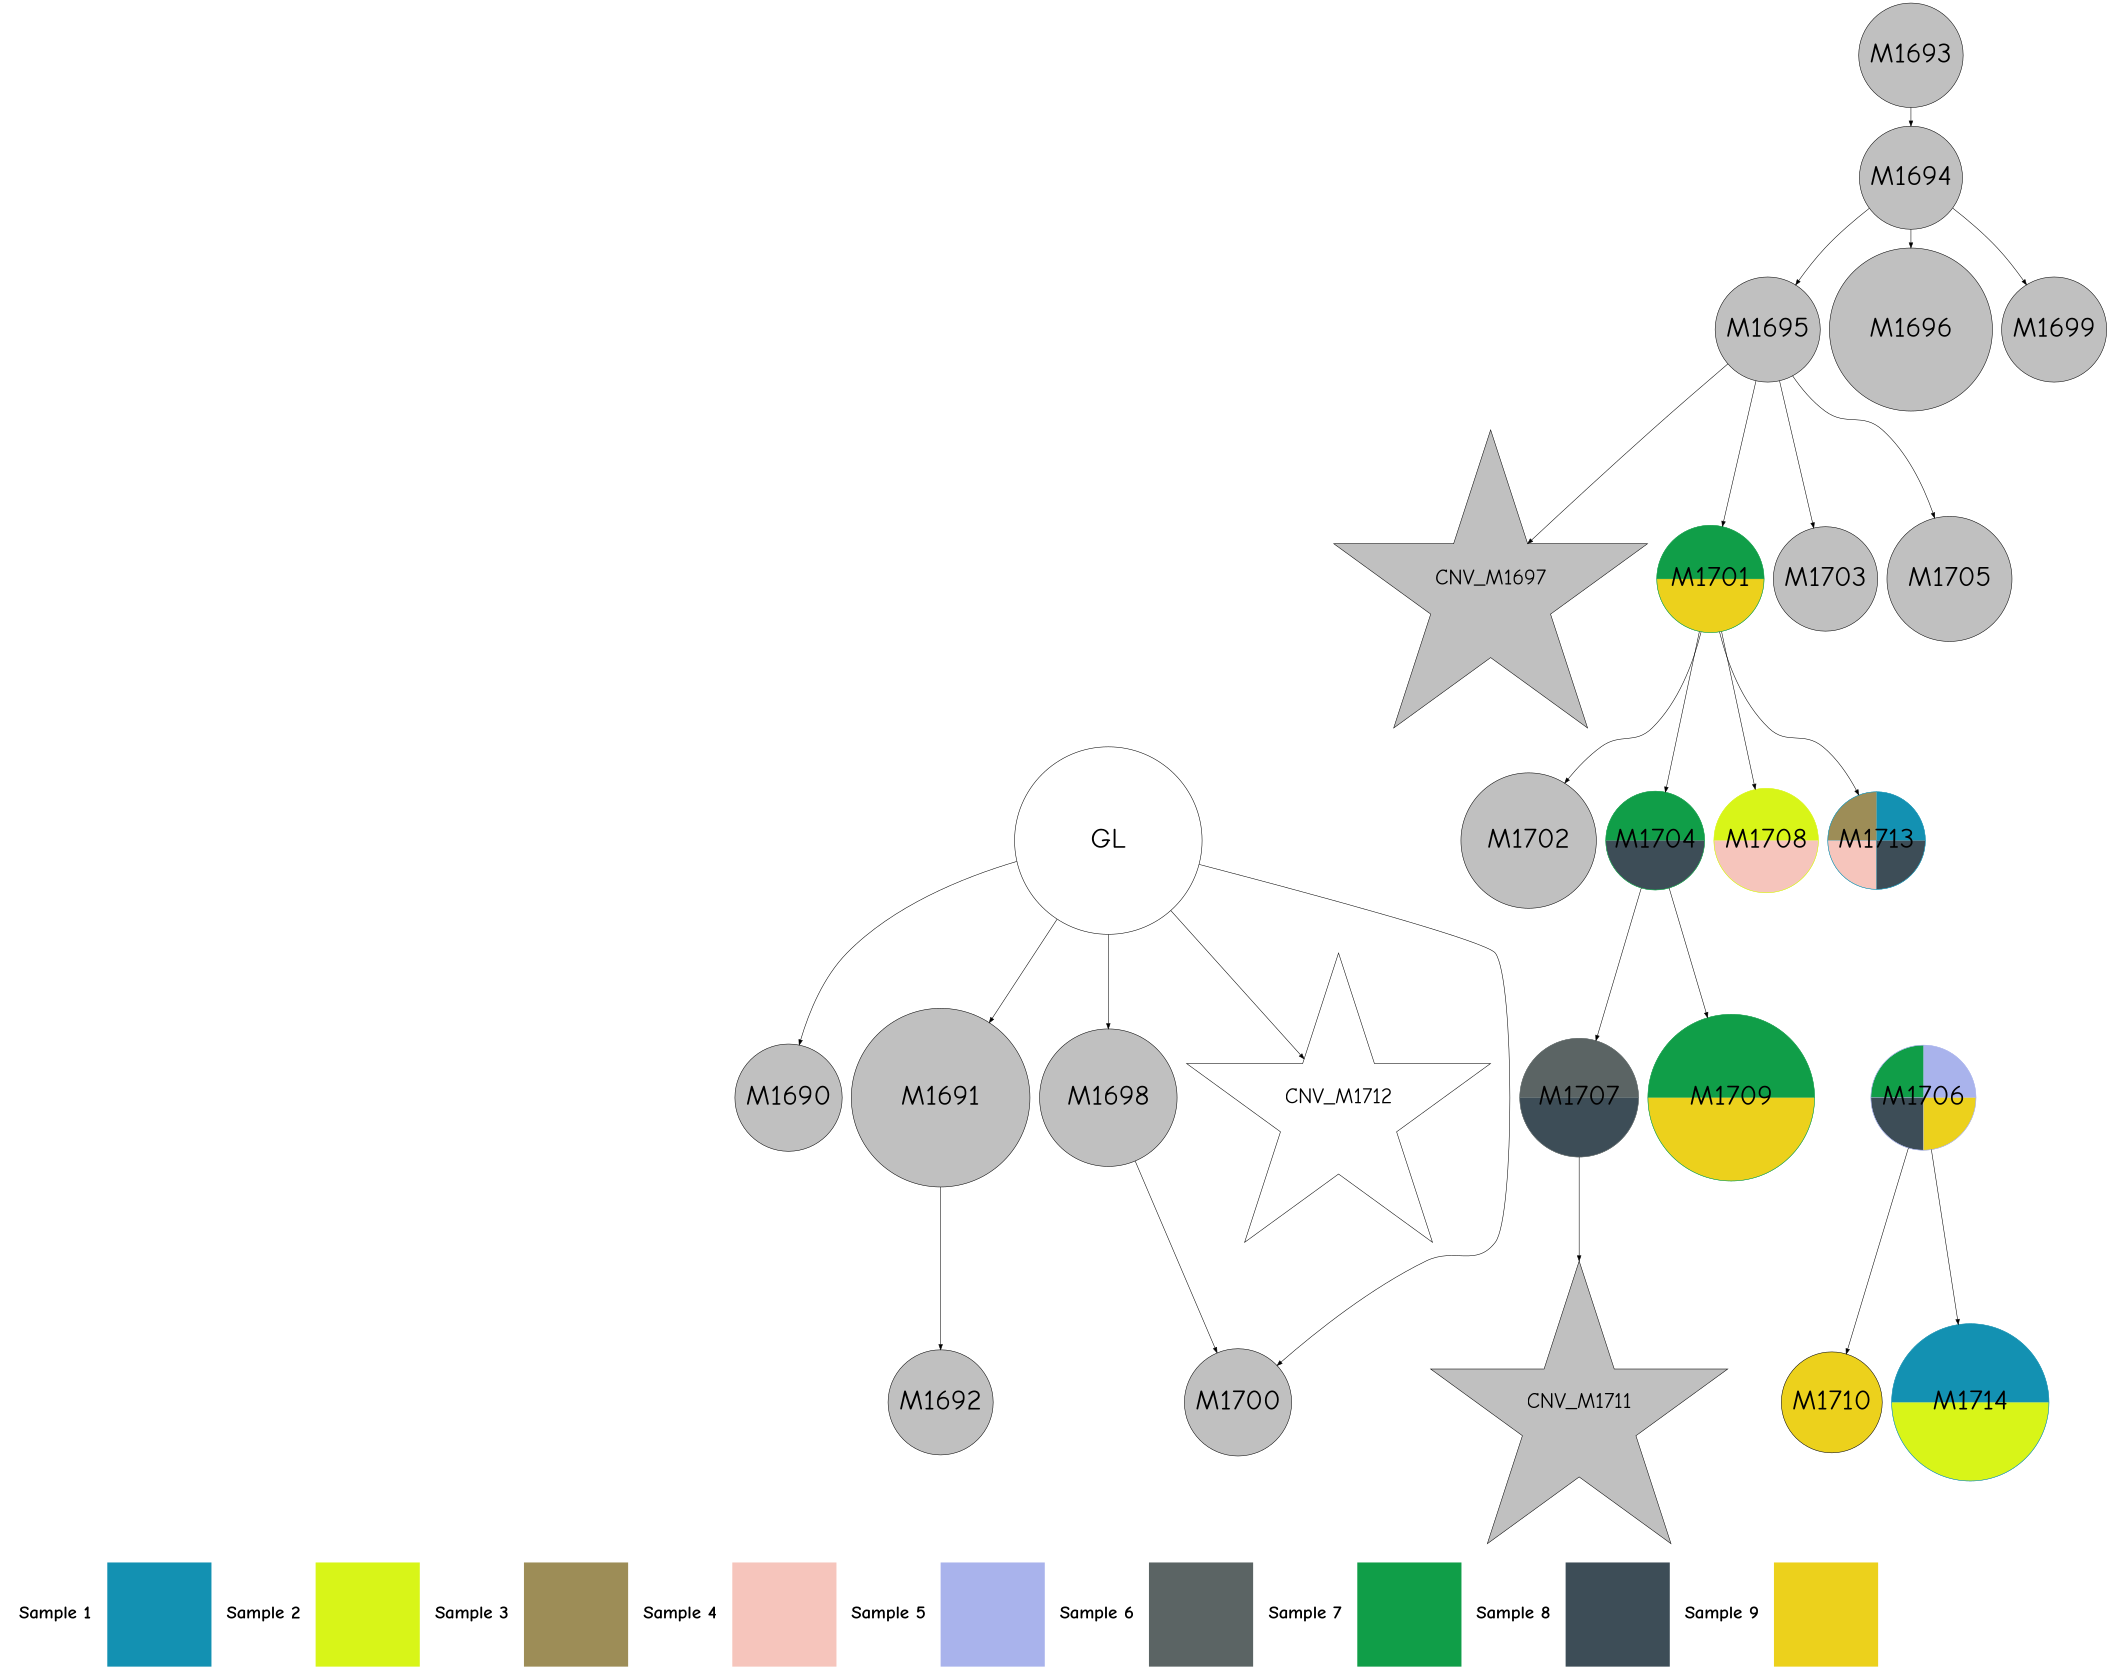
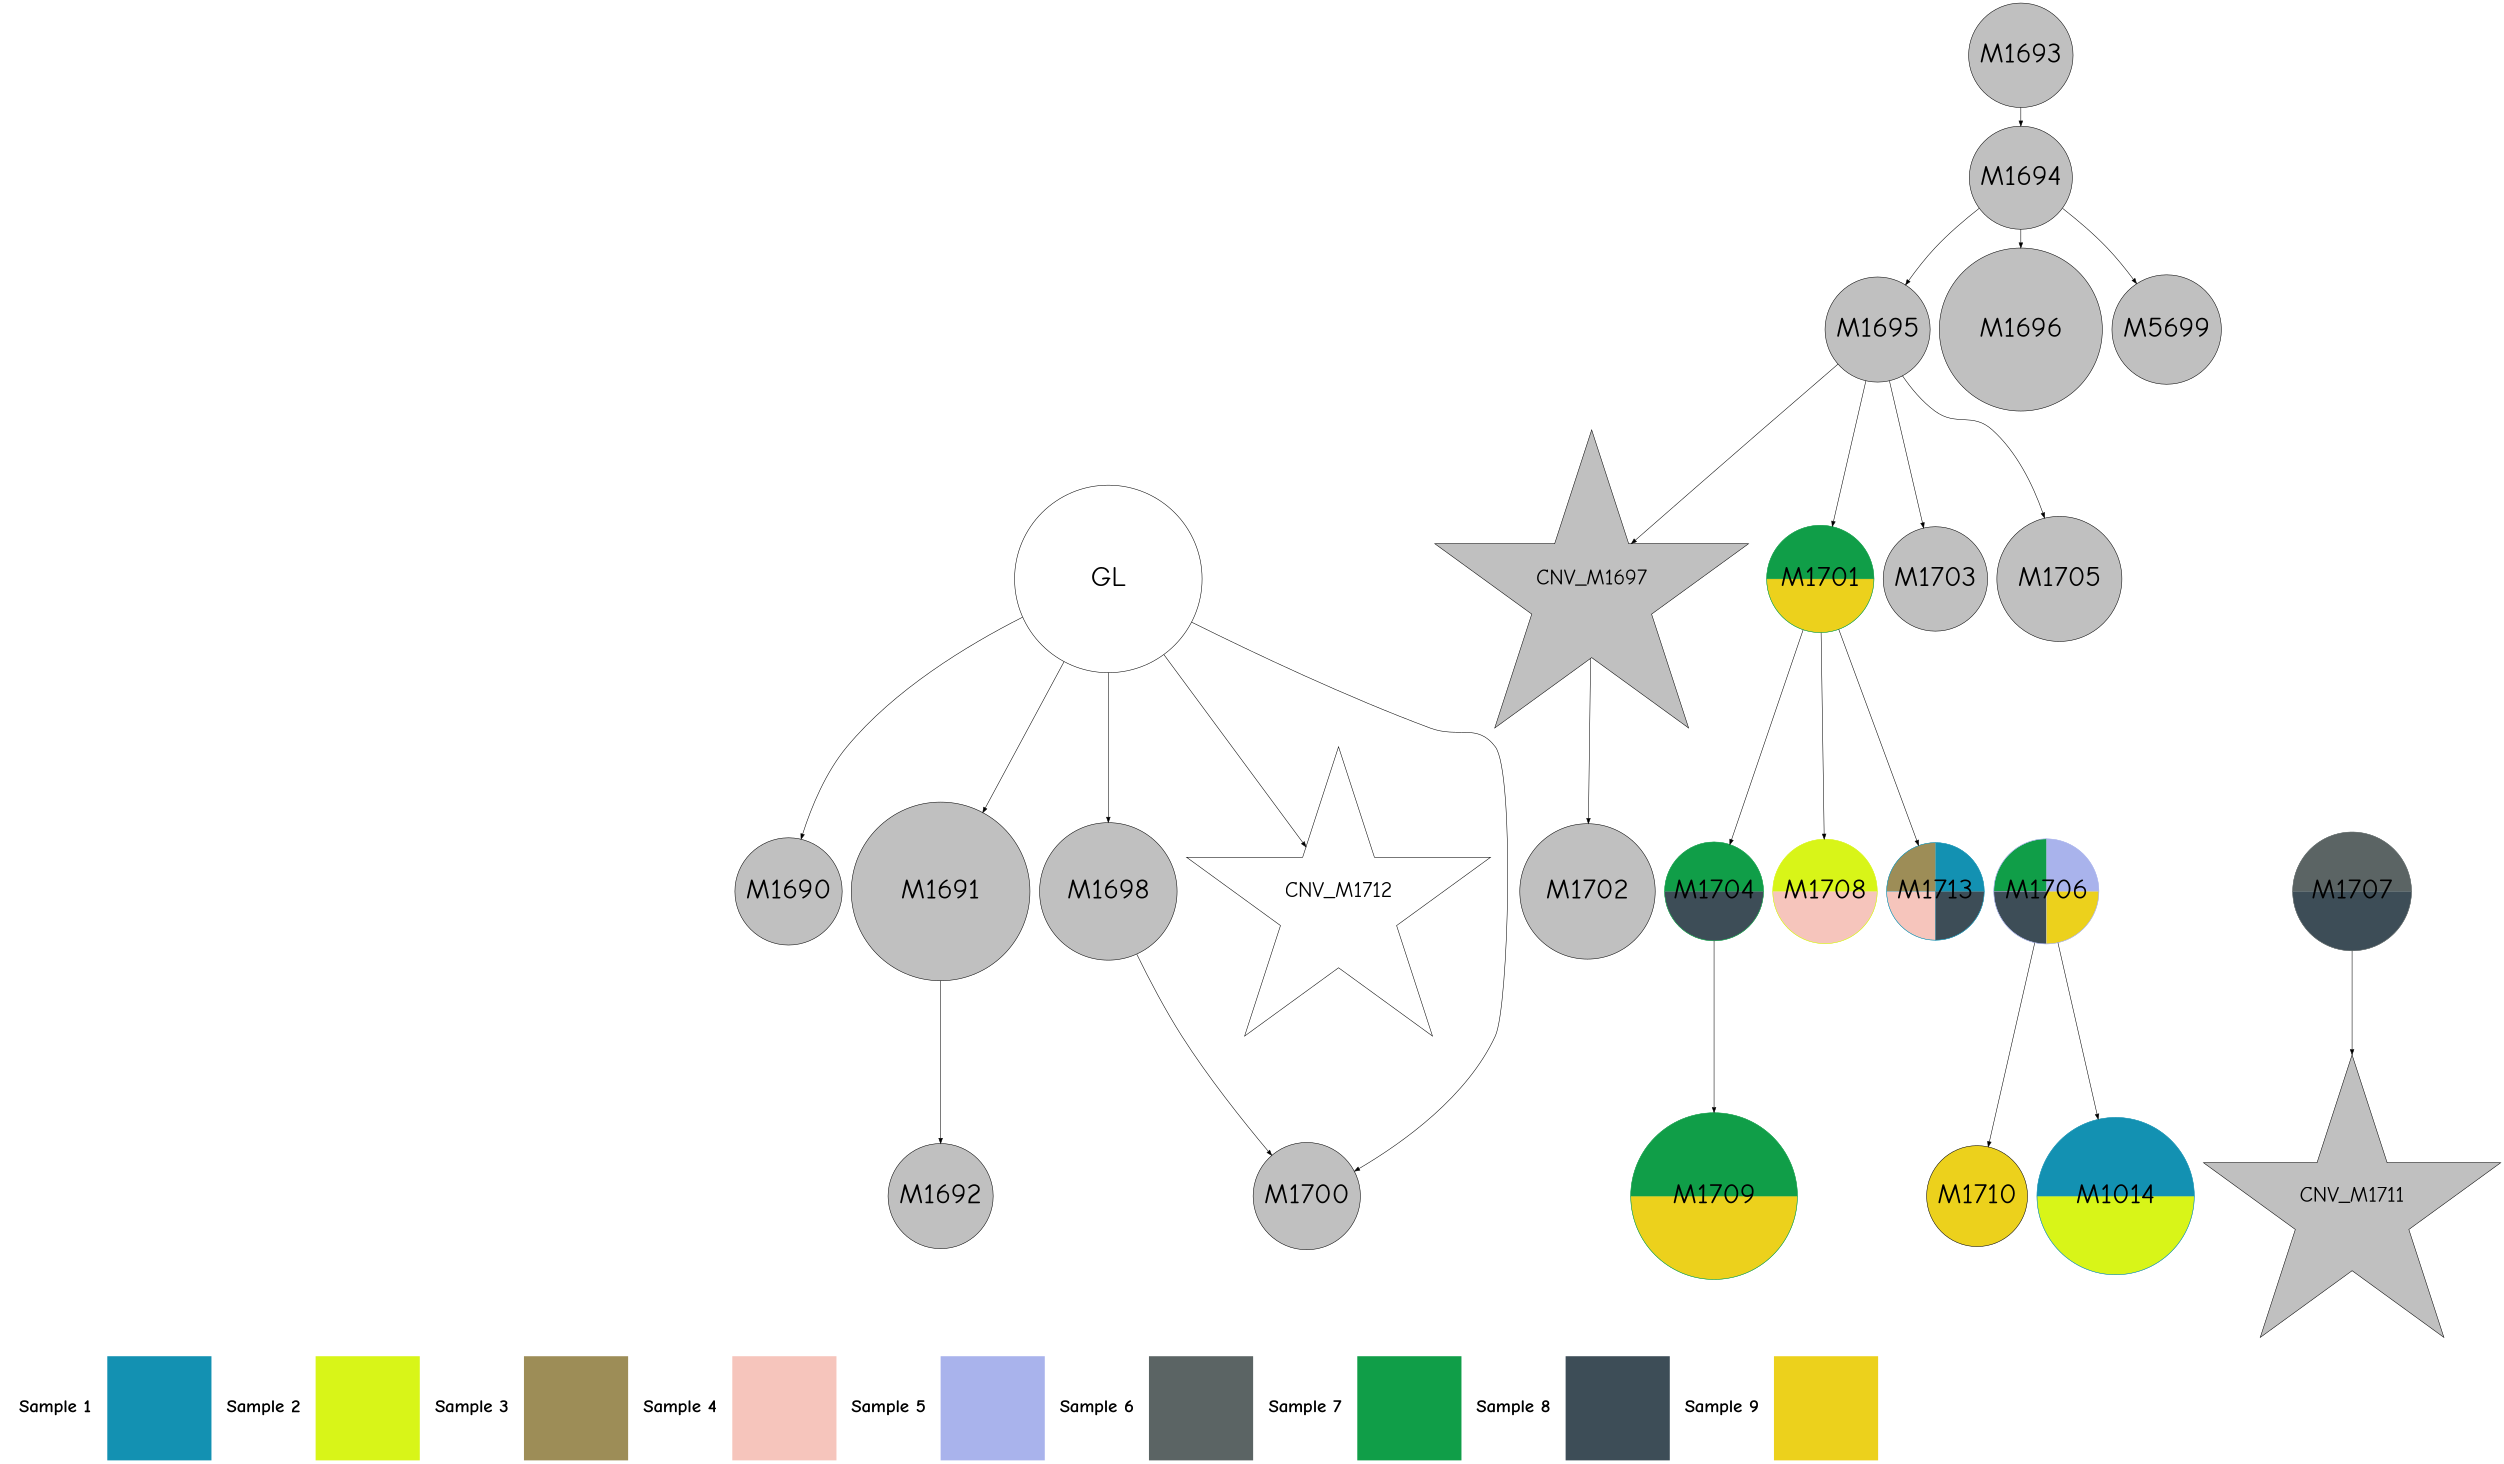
  digraph {
    fontname="Comic Neue"
    rankdir=TB
    node [fontname="Comic Neue" shape=circle fontsize=56 fillcolor=grey style=filled]
    edge [fontname="Comic Neue"]
    n1 [label=<<TABLE border="0" cellborder="0" cellspacing="0">  <TR><TD width="200" height="200" colspan="1"><FONT POINT-SIZE="36.0"><B>Sample 1</B></FONT></TD><TD width="200" height="200" colspan="1" BGCOLOR="#1391b2"></TD> <TD width="200" height="200" colspan="1"><FONT POINT-SIZE="36.0"><B>Sample 2</B></FONT></TD><TD width="200" height="200" colspan="1" BGCOLOR="#d8f518"></TD> <TD width="200" height="200" colspan="1"><FONT POINT-SIZE="36.0"><B>Sample 3</B></FONT></TD><TD width="200" height="200" colspan="1" BGCOLOR="#9d8d57"></TD> <TD width="200" height="200" colspan="1"><FONT POINT-SIZE="36.0"><B>Sample 4</B></FONT></TD><TD width="200" height="200" colspan="1" BGCOLOR="#f6c5bc"></TD> <TD width="200" height="200" colspan="1"><FONT POINT-SIZE="36.0"><B>Sample 5</B></FONT></TD><TD width="200" height="200" colspan="1" BGCOLOR="#a9b3ec"></TD> <TD width="200" height="200" colspan="1"><FONT POINT-SIZE="36.0"><B>Sample 6</B></FONT></TD><TD width="200" height="200" colspan="1" BGCOLOR="#5b6464"></TD> <TD width="200" height="200" colspan="1"><FONT POINT-SIZE="36.0"><B>Sample 7</B></FONT></TD><TD width="200" height="200" colspan="1" BGCOLOR="#109e48"></TD> <TD width="200" height="200" colspan="1"><FONT POINT-SIZE="36.0"><B>Sample 8</B></FONT></TD><TD width="200" height="200" colspan="1" BGCOLOR="#3d4d57"></TD> <TD width="200" height="200" colspan="1"><FONT POINT-SIZE="36.0"><B>Sample 9</B></FONT></TD><TD width="200" height="200" colspan="1" BGCOLOR="#ecd11c"></TD> </TR></TABLE>> margin=0 shape=none fontsize="" fillcolor="" style=""]
    n2 [height=5 label=GL width=5 shape="" fillcolor="" style=""]
    n3 [height=2 label=M1690 width=1.25]
    n4 [height=2 label=M1691 width=4.77]
    n5 [height=2 label=M1698 width=3.67]
    n6 [fillcolor=white fontsize=42 label=CNV_M1712 shape=star]
    n7 [height=2 label=M1700 width=0.4]
    n8 [height=2 label=M1692 width=1.02]
    n9 [height=2 label=M1693 width=1.32]
    n10 [height=2 label=M1694 width=1.56]
    n11 [height=2 label=M1695 width=0.22]
    n12 [height=2 label=M1696 width=4.35]
-   n13 [height=2 label=M1699 width=1.12]
+   n13 [height=2 label=M5699 width=1.12]
    n14 [color="#a9b3ec:#109e48:#3d4d57:#ecd11c" height=2 label=M1706 style=wedged width=1.66 fillcolor=""]
    n15 [fillcolor="#ecd11c" height=2 label=M1710 width=1.42]
-   n16 [color="#1391b2:#d8f518" height=2 label=M1714 style=wedged width=4.2 fillcolor=""]
+   n16 [color="#1391b2:#d8f518" height=2 label=M1014 style=wedged width=4.2 fillcolor=""]
    n17 [color="#5b6464:#3d4d57" height=2 label=M1707 style=wedged width=3.17 fillcolor=""]
    n18 [fontsize=42 label=CNV_M1711 shape=star]
    n19 [fontsize=42 label=CNV_M1697 shape=star]
    n20 [color="#109e48:#ecd11c" height=2 label=M1701 style=wedged width=2.86 fillcolor=""]
    n21 [height=2 label=M1703 width=1.52]
    n22 [height=2 label=M1705 width=3.34]
    n23 [height=2 label=M1702 width=3.61]
    n24 [color="#109e48:#3d4d57" height=2 label=M1704 style=wedged width=2.39 fillcolor=""]
    n25 [color="#d8f518:#f6c5bc" height=2 label=M1708 style=wedged width=1.82 fillcolor=""]
    n26 [color="#1391b2:#9d8d57:#f6c5bc:#3d4d57" height=2 label=M1713 style=wedged width=0.26 fillcolor=""]
    n27 [color="#109e48:#ecd11c" height=2 label=M1709 style=wedged width=4.45 fillcolor=""]
    subgraph sub_1 {
      rank=sink
      n1
    }
    n2 -> n3
    n2 -> n4
    n2 -> n5
    n2 -> n6
    n2 -> n7
    n4 -> n8
    n5 -> n7
    n9 -> n10
    n10 -> n11
    n10 -> n12
    n10 -> n13
    n11 -> n19
    n11 -> n20
    n11 -> n21
    n11 -> n22
    n14 -> n15
    n14 -> n16
    n17 -> n18
-   n20 -> n23
+   n19 -> n23
    n20 -> n24
    n20 -> n25
    n20 -> n26
-   n24 -> n17
    n24 -> n27
  }
